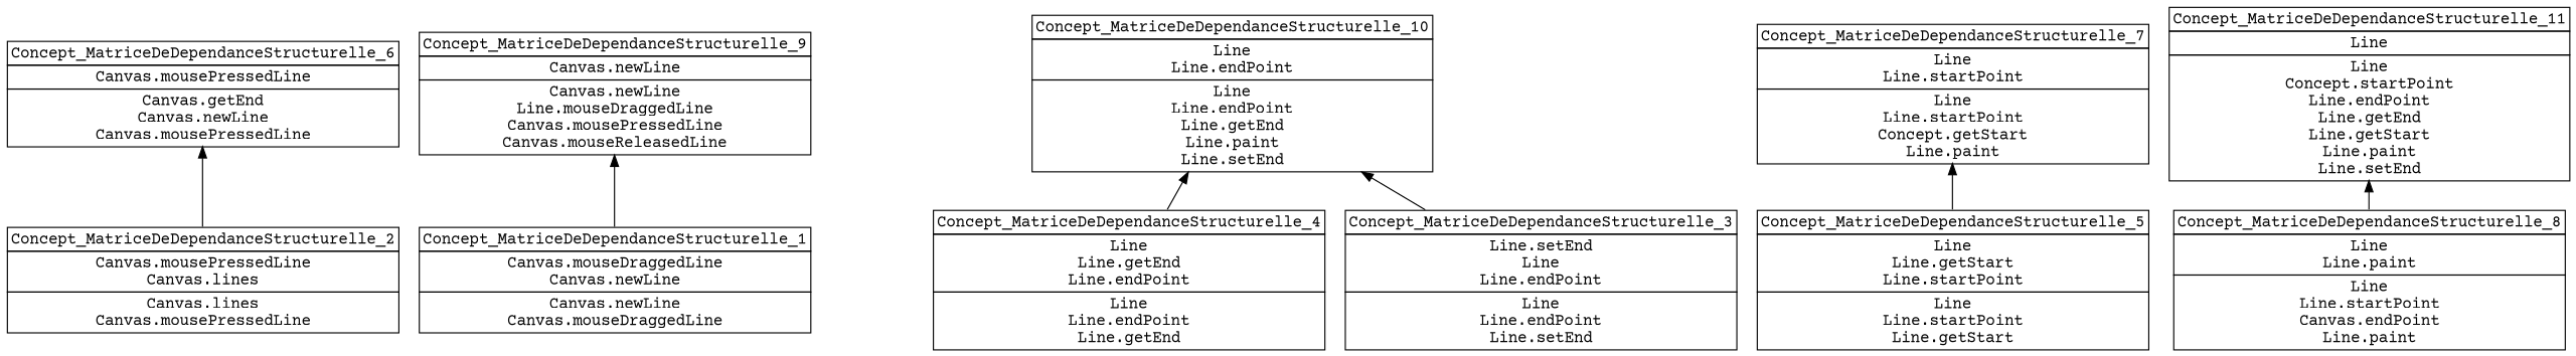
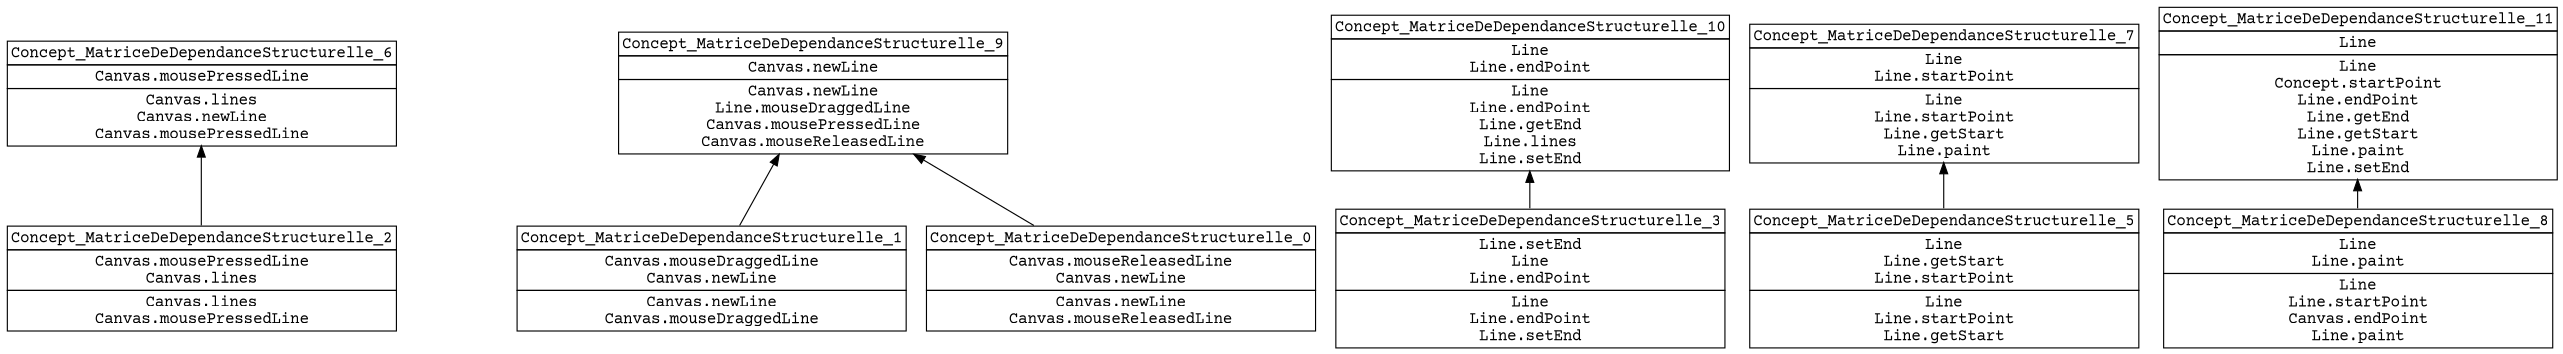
  digraph {
    fontname="Courier Prime"
    nodesep=0.2
    rankdir=BT
    ranksep=0.3
    node [fontname="Courier Prime" margin="0.03,0.03" shape=none]
    edge [fontname="Courier Prime" headport=p tailport=p]
    n1 [label=<<table border="0" cellborder="1" cellspacing="0" port="p"><tr><td>Concept_MatriceDeDependanceStructurelle_2</td></tr><tr><td>Canvas.mousePressedLine<br/>Canvas.lines<br/></td></tr><tr><td>Canvas.lines<br/>Canvas.mousePressedLine<br/></td></tr></table>>]
-   n2 [label=<<table border="0" cellborder="1" cellspacing="0" port="p"><tr><td>Concept_MatriceDeDependanceStructurelle_6</td></tr><tr><td>Canvas.mousePressedLine<br/></td></tr><tr><td>Canvas.getEnd<br/>Canvas.newLine<br/>Canvas.mousePressedLine<br/></td></tr></table>>]
+   n2 [label=<<table border="0" cellborder="1" cellspacing="0" port="p"><tr><td>Concept_MatriceDeDependanceStructurelle_6</td></tr><tr><td>Canvas.mousePressedLine<br/></td></tr><tr><td>Canvas.lines<br/>Canvas.newLine<br/>Canvas.mousePressedLine<br/></td></tr></table>>]
    n3 [label=<<table border="0" cellborder="1" cellspacing="0" port="p"><tr><td>Concept_MatriceDeDependanceStructurelle_1</td></tr><tr><td>Canvas.mouseDraggedLine<br/>Canvas.newLine<br/></td></tr><tr><td>Canvas.newLine<br/>Canvas.mouseDraggedLine<br/></td></tr></table>>]
    n4 [label=<<table border="0" cellborder="1" cellspacing="0" port="p"><tr><td>Concept_MatriceDeDependanceStructurelle_9</td></tr><tr><td>Canvas.newLine<br/></td></tr><tr><td>Canvas.newLine<br/>Line.mouseDraggedLine<br/>Canvas.mousePressedLine<br/>Canvas.mouseReleasedLine<br/></td></tr></table>>]
-   n6 [label=<<table border="0" cellborder="1" cellspacing="0" port="p"><tr><td>Concept_MatriceDeDependanceStructurelle_4</td></tr><tr><td>Line<br/>Line.getEnd<br/>Line.endPoint<br/></td></tr><tr><td>Line<br/>Line.endPoint<br/>Line.getEnd<br/></td></tr></table>>]
-   n7 [label=<<table border="0" cellborder="1" cellspacing="0" port="p"><tr><td>Concept_MatriceDeDependanceStructurelle_10</td></tr><tr><td>Line<br/>Line.endPoint<br/></td></tr><tr><td>Line<br/>Line.endPoint<br/>Line.getEnd<br/>Line.paint<br/>Line.setEnd<br/></td></tr></table>>]
+   n5 [label=<<table border="0" cellborder="1" cellspacing="0" port="p"><tr><td>Concept_MatriceDeDependanceStructurelle_0</td></tr><tr><td>Canvas.mouseReleasedLine<br/>Canvas.newLine<br/></td></tr><tr><td>Canvas.newLine<br/>Canvas.mouseReleasedLine<br/></td></tr></table>>]
+   n7 [label=<<table border="0" cellborder="1" cellspacing="0" port="p"><tr><td>Concept_MatriceDeDependanceStructurelle_10</td></tr><tr><td>Line<br/>Line.endPoint<br/></td></tr><tr><td>Line<br/>Line.endPoint<br/>Line.getEnd<br/>Line.lines<br/>Line.setEnd<br/></td></tr></table>>]
    n8 [label=<<table border="0" cellborder="1" cellspacing="0" port="p"><tr><td>Concept_MatriceDeDependanceStructurelle_5</td></tr><tr><td>Line<br/>Line.getStart<br/>Line.startPoint<br/></td></tr><tr><td>Line<br/>Line.startPoint<br/>Line.getStart<br/></td></tr></table>>]
-   n9 [label=<<table border="0" cellborder="1" cellspacing="0" port="p"><tr><td>Concept_MatriceDeDependanceStructurelle_7</td></tr><tr><td>Line<br/>Line.startPoint<br/></td></tr><tr><td>Line<br/>Line.startPoint<br/>Concept.getStart<br/>Line.paint<br/></td></tr></table>>]
+   n9 [label=<<table border="0" cellborder="1" cellspacing="0" port="p"><tr><td>Concept_MatriceDeDependanceStructurelle_7</td></tr><tr><td>Line<br/>Line.startPoint<br/></td></tr><tr><td>Line<br/>Line.startPoint<br/>Line.getStart<br/>Line.paint<br/></td></tr></table>>]
    n10 [label=<<table border="0" cellborder="1" cellspacing="0" port="p"><tr><td>Concept_MatriceDeDependanceStructurelle_8</td></tr><tr><td>Line<br/>Line.paint<br/></td></tr><tr><td>Line<br/>Line.startPoint<br/>Canvas.endPoint<br/>Line.paint<br/></td></tr></table>>]
    n11 [label=<<table border="0" cellborder="1" cellspacing="0" port="p"><tr><td>Concept_MatriceDeDependanceStructurelle_11</td></tr><tr><td>Line<br/></td></tr><tr><td>Line<br/>Concept.startPoint<br/>Line.endPoint<br/>Line.getEnd<br/>Line.getStart<br/>Line.paint<br/>Line.setEnd<br/></td></tr></table>>]
    n12 [label=<<table border="0" cellborder="1" cellspacing="0" port="p"><tr><td>Concept_MatriceDeDependanceStructurelle_3</td></tr><tr><td>Line.setEnd<br/>Line<br/>Line.endPoint<br/></td></tr><tr><td>Line<br/>Line.endPoint<br/>Line.setEnd<br/></td></tr></table>>]
    n1 -> n2
    n3 -> n4
-   n6 -> n7
+   n5 -> n4
    n8 -> n9
    n10 -> n11
    n12 -> n7
  }
